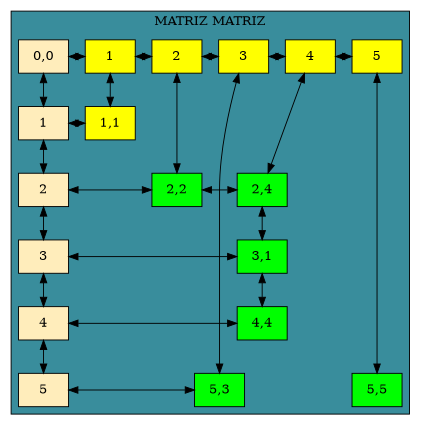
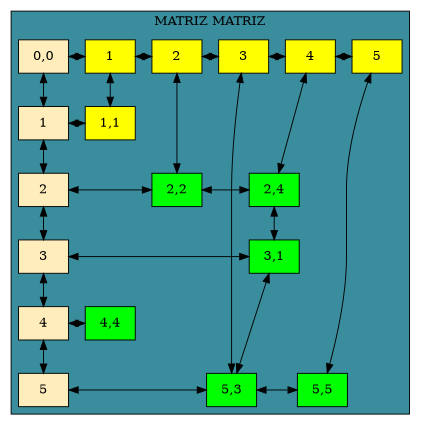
  digraph {
    node [fillcolor="#FFEDBB" shape=box style=filled group=1]
    edge [dir=both]
    n1 [label="0,0" group=""]
    n2 [fillcolor=yellow group=2 label=1]
    n3 [fillcolor=yellow group=3 label=2]
    n4 [fillcolor=yellow group=4 label=3]
    n5 [fillcolor=yellow group=5 label=4]
    n6 [fillcolor=yellow group=6 label=5]
    n7 [label=1]
    n8 [fillcolor=yellow group=2 label="1,1"]
    n9 [label=2]
    n10 [fillcolor=green group=3 label="2,2"]
    n11 [fillcolor=green group=3 label="2,4"]
    n12 [label=3]
    n13 [fillcolor=green group=5 label="3,1"]
    n14 [label=4]
    n15 [fillcolor=green group=5 label="4,4"]
    n16 [label=5]
    n17 [fillcolor=green group=4 label="5,3"]
    n18 [fillcolor=green group=2 label="5,5"]
    subgraph cluster_1 {
      bgcolor="#398D9C"
      label="MATRIZ MATRIZ"
      subgraph sub_2 {
        bgcolor="#398D9C"
        label="MATRIZ DISERSA"
        rank=same
        n1
        n2
        n3
        n4
        n5
        n6
      }
      subgraph sub_3 {
        bgcolor="#398D9C"
        label="MATRIZ DISERSA"
        rank=same
        n7
        n8
      }
      subgraph sub_4 {
        bgcolor="#398D9C"
        label="MATRIZ DISERSA"
        rank=same
        n9
        n10
        n11
      }
      subgraph sub_5 {
        bgcolor="#398D9C"
        label="MATRIZ DISERSA"
        rank=same
        n12
        n13
      }
      subgraph sub_6 {
        bgcolor="#398D9C"
        label="MATRIZ DISERSA"
        rank=same
        n14
        n15
      }
      subgraph sub_7 {
        bgcolor="#398D9C"
        label="MATRIZ DISERSA"
        rank=same
        n16
        n17
        n18
      }
    }
    n1 -> n2
    n1 -> n7
    n2 -> n3
    n2 -> n8
    n3 -> n4
    n3 -> n10
    n4 -> n5
    n4 -> n17
    n5 -> n6
    n5 -> n11
    n6 -> n18
    n7 -> n8
    n7 -> n9
    n9 -> n10
    n9 -> n12
    n10 -> n11
    n11 -> n13
    n12 -> n13
    n12 -> n14
-   n13 -> n15
+   n13 -> n17
    n14 -> n15
    n14 -> n16
    n16 -> n17
+   n17 -> n18
  }
